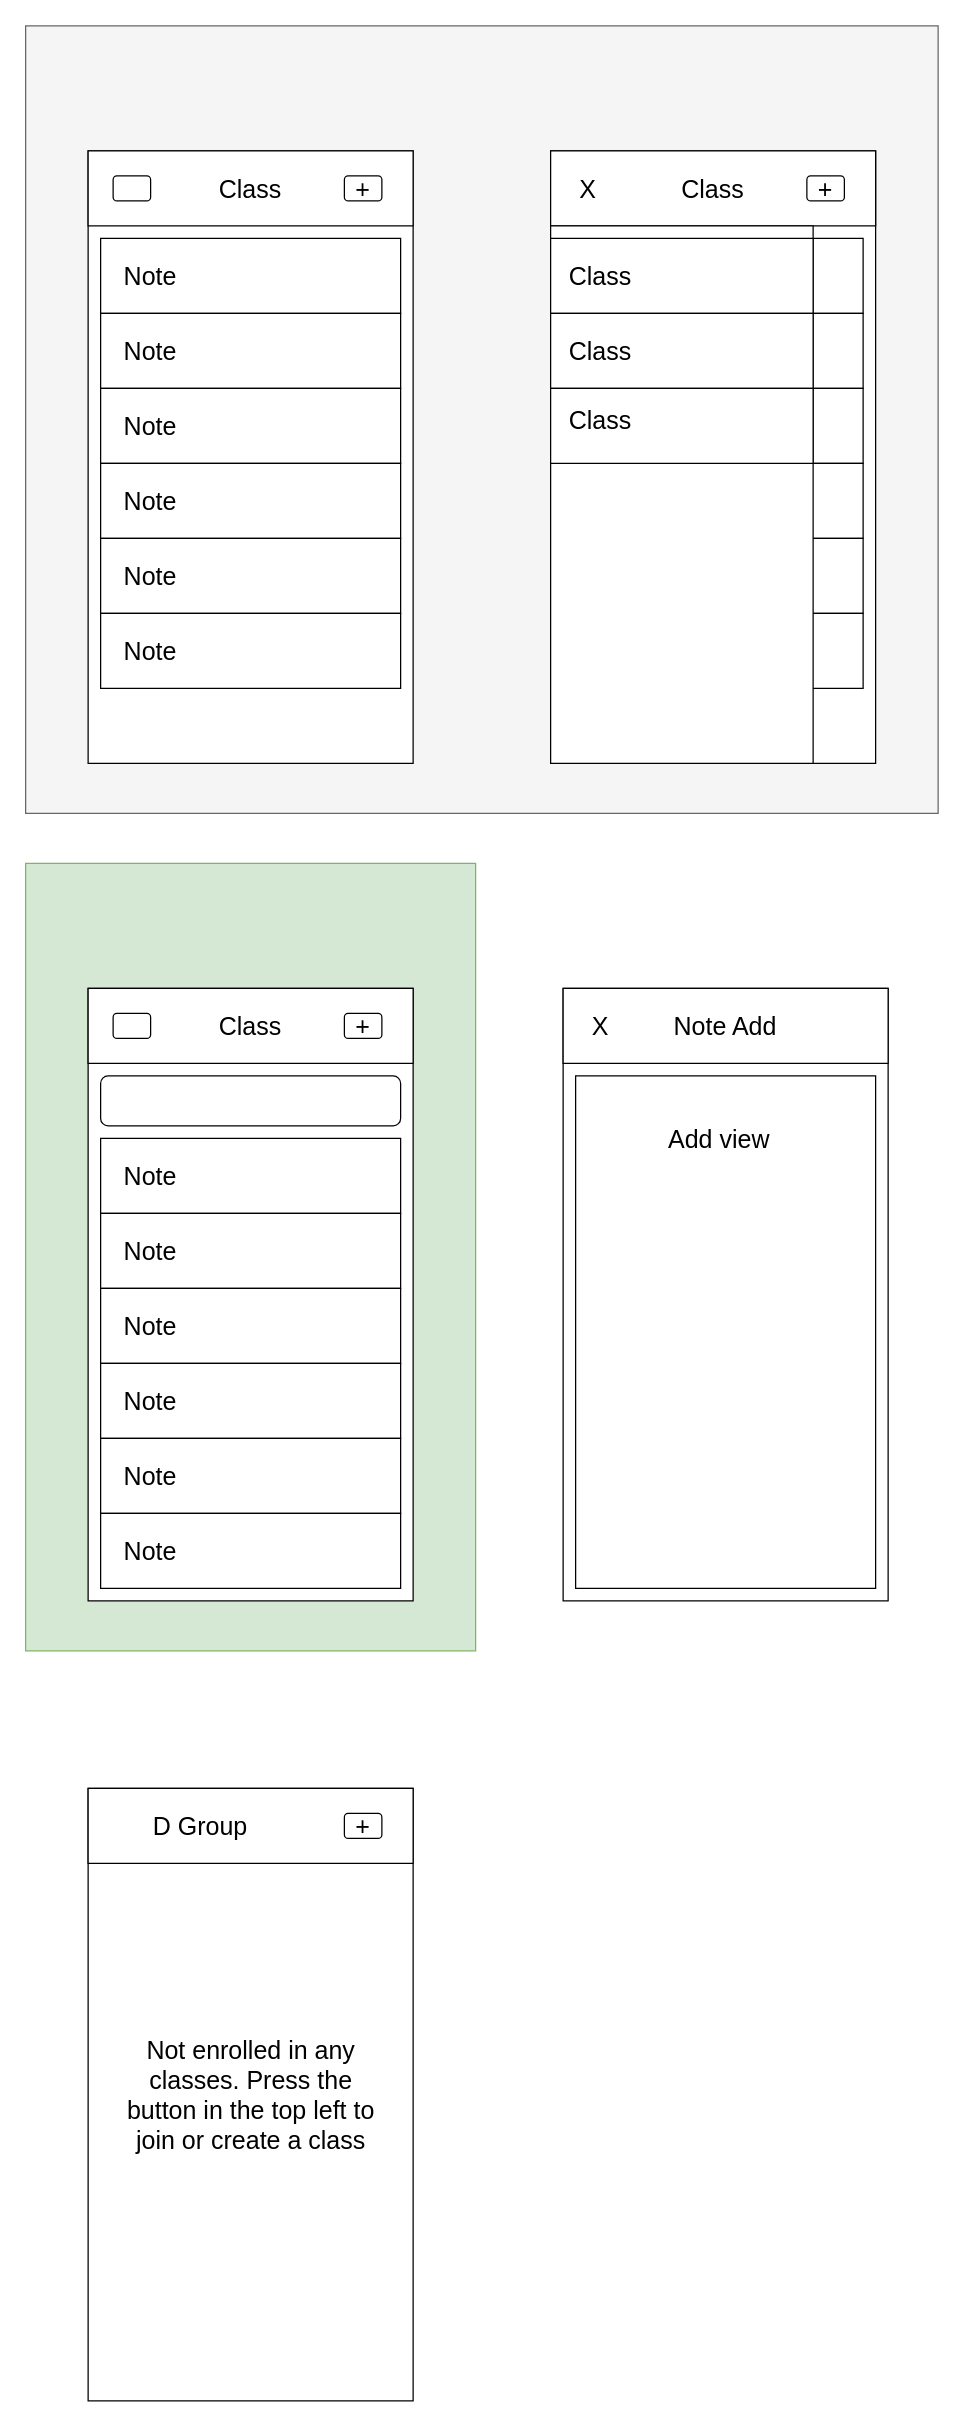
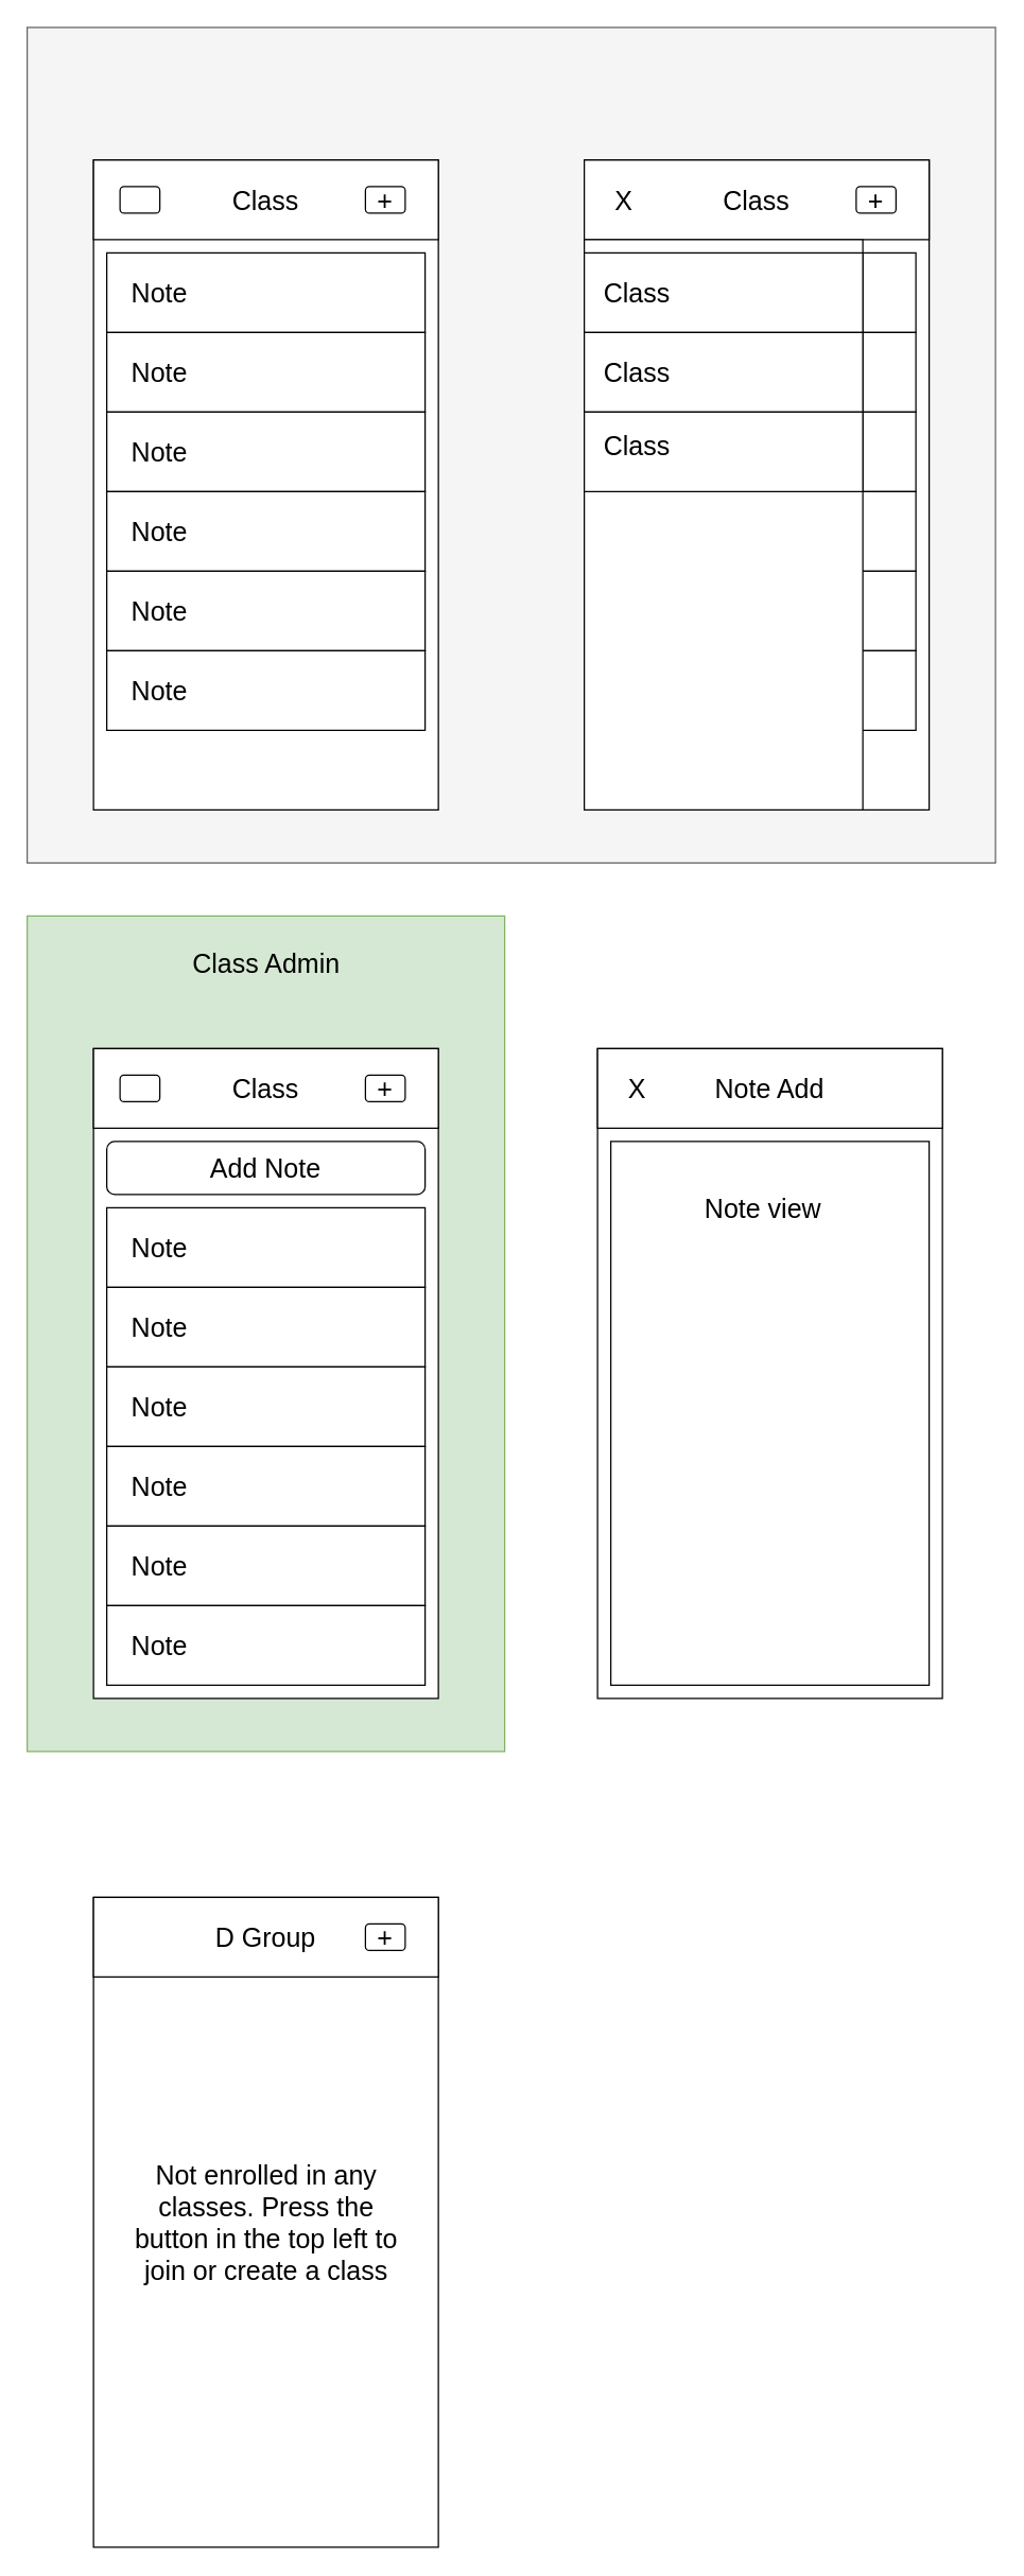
  <mxCell id="0" />
  <mxCell id="1" parent="0" />
  <mxCell id="2" value="" style="rounded=0;whiteSpace=wrap;html=1;fontSize=20;strokeColor=#666666;fillColor=#f5f5f5;fontColor=#333333;" vertex="1" parent="1"><mxGeometry x="20" y="20" width="730" height="630" as="geometry" /></mxCell>
  <mxCell id="3" value="" style="rounded=0;whiteSpace=wrap;html=1;" vertex="1" parent="1"><mxGeometry x="70" y="120" width="260" height="490" as="geometry" /></mxCell>
  <mxCell id="4" value="" style="rounded=0;whiteSpace=wrap;html=1;fontSize=20;strokeColor=default;" vertex="1" parent="1"><mxGeometry x="70" y="120" width="260" height="60" as="geometry" /></mxCell>
  <mxCell id="5" value="" style="rounded=1;whiteSpace=wrap;html=1;" vertex="1" parent="1"><mxGeometry x="90" y="140" width="30" height="20" as="geometry" /></mxCell>
  <mxCell id="6" value="&lt;font style=&quot;font-size: 20px&quot;&gt;Class&lt;/font&gt;" style="text;html=1;strokeColor=none;fillColor=none;align=center;verticalAlign=middle;whiteSpace=wrap;rounded=0;" vertex="1" parent="1"><mxGeometry x="170" y="135" width="60" height="30" as="geometry" /></mxCell>
  <mxCell id="7" value="" style="rounded=1;whiteSpace=wrap;html=1;fontSize=20;strokeColor=default;" vertex="1" parent="1"><mxGeometry x="275" y="140" width="30" height="20" as="geometry" /></mxCell>
  <mxCell id="8" value="+" style="text;html=1;strokeColor=none;fillColor=none;align=center;verticalAlign=middle;whiteSpace=wrap;rounded=0;fontSize=20;" vertex="1" parent="1"><mxGeometry x="260" y="135" width="60" height="30" as="geometry" /></mxCell>
  <mxCell id="9" value="" style="rounded=0;whiteSpace=wrap;html=1;fontSize=20;strokeColor=default;" vertex="1" parent="1"><mxGeometry x="80" y="190" width="240" height="60" as="geometry" /></mxCell>
  <mxCell id="10" value="" style="rounded=0;whiteSpace=wrap;html=1;fontSize=20;strokeColor=default;" vertex="1" parent="1"><mxGeometry x="80" y="250" width="240" height="60" as="geometry" /></mxCell>
  <mxCell id="11" value="" style="rounded=0;whiteSpace=wrap;html=1;fontSize=20;strokeColor=default;" vertex="1" parent="1"><mxGeometry x="80" y="310" width="240" height="60" as="geometry" /></mxCell>
  <mxCell id="12" value="" style="rounded=0;whiteSpace=wrap;html=1;fontSize=20;strokeColor=default;" vertex="1" parent="1"><mxGeometry x="80" y="370" width="240" height="60" as="geometry" /></mxCell>
  <mxCell id="13" value="" style="rounded=0;whiteSpace=wrap;html=1;fontSize=20;strokeColor=default;" vertex="1" parent="1"><mxGeometry x="80" y="430" width="240" height="60" as="geometry" /></mxCell>
  <mxCell id="14" value="" style="rounded=0;whiteSpace=wrap;html=1;fontSize=20;strokeColor=default;" vertex="1" parent="1"><mxGeometry x="80" y="490" width="240" height="60" as="geometry" /></mxCell>
  <mxCell id="15" value="Note" style="text;html=1;strokeColor=none;fillColor=none;align=center;verticalAlign=middle;whiteSpace=wrap;rounded=0;fontSize=20;" vertex="1" parent="1"><mxGeometry x="90" y="205" width="60" height="30" as="geometry" /></mxCell>
  <mxCell id="16" value="Note" style="text;html=1;strokeColor=none;fillColor=none;align=center;verticalAlign=middle;whiteSpace=wrap;rounded=0;fontSize=20;" vertex="1" parent="1"><mxGeometry x="90" y="265" width="60" height="30" as="geometry" /></mxCell>
  <mxCell id="17" value="Note" style="text;html=1;strokeColor=none;fillColor=none;align=center;verticalAlign=middle;whiteSpace=wrap;rounded=0;fontSize=20;" vertex="1" parent="1"><mxGeometry x="90" y="325" width="60" height="30" as="geometry" /></mxCell>
  <mxCell id="18" value="Note" style="text;html=1;strokeColor=none;fillColor=none;align=center;verticalAlign=middle;whiteSpace=wrap;rounded=0;fontSize=20;" vertex="1" parent="1"><mxGeometry x="90" y="385" width="60" height="30" as="geometry" /></mxCell>
  <mxCell id="19" value="Note" style="text;html=1;strokeColor=none;fillColor=none;align=center;verticalAlign=middle;whiteSpace=wrap;rounded=0;fontSize=20;" vertex="1" parent="1"><mxGeometry x="90" y="445" width="60" height="30" as="geometry" /></mxCell>
  <mxCell id="20" value="Note" style="text;html=1;strokeColor=none;fillColor=none;align=center;verticalAlign=middle;whiteSpace=wrap;rounded=0;fontSize=20;" vertex="1" parent="1"><mxGeometry x="90" y="505" width="60" height="30" as="geometry" /></mxCell>
  <mxCell id="21" value="" style="rounded=0;whiteSpace=wrap;html=1;" vertex="1" parent="1"><mxGeometry x="440" y="120" width="260" height="490" as="geometry" /></mxCell>
  <mxCell id="22" value="" style="rounded=0;whiteSpace=wrap;html=1;fontSize=20;strokeColor=default;" vertex="1" parent="1"><mxGeometry x="440" y="120" width="260" height="60" as="geometry" /></mxCell>
  <mxCell id="23" value="&lt;font style=&quot;font-size: 20px&quot;&gt;Class&lt;/font&gt;" style="text;html=1;strokeColor=none;fillColor=none;align=center;verticalAlign=middle;whiteSpace=wrap;rounded=0;" vertex="1" parent="1"><mxGeometry x="540" y="135" width="60" height="30" as="geometry" /></mxCell>
  <mxCell id="24" value="" style="rounded=1;whiteSpace=wrap;html=1;fontSize=20;strokeColor=default;" vertex="1" parent="1"><mxGeometry x="645" y="140" width="30" height="20" as="geometry" /></mxCell>
  <mxCell id="25" value="+" style="text;html=1;strokeColor=none;fillColor=none;align=center;verticalAlign=middle;whiteSpace=wrap;rounded=0;fontSize=20;" vertex="1" parent="1"><mxGeometry x="630" y="135" width="60" height="30" as="geometry" /></mxCell>
  <mxCell id="26" value="" style="rounded=0;whiteSpace=wrap;html=1;fontSize=20;strokeColor=default;" vertex="1" parent="1"><mxGeometry x="450" y="190" width="240" height="60" as="geometry" /></mxCell>
  <mxCell id="27" value="" style="rounded=0;whiteSpace=wrap;html=1;fontSize=20;strokeColor=default;" vertex="1" parent="1"><mxGeometry x="450" y="250" width="240" height="60" as="geometry" /></mxCell>
  <mxCell id="28" value="" style="rounded=0;whiteSpace=wrap;html=1;fontSize=20;strokeColor=default;" vertex="1" parent="1"><mxGeometry x="450" y="310" width="240" height="60" as="geometry" /></mxCell>
  <mxCell id="29" value="" style="rounded=0;whiteSpace=wrap;html=1;fontSize=20;strokeColor=default;" vertex="1" parent="1"><mxGeometry x="450" y="370" width="240" height="60" as="geometry" /></mxCell>
  <mxCell id="30" value="" style="rounded=0;whiteSpace=wrap;html=1;fontSize=20;strokeColor=default;" vertex="1" parent="1"><mxGeometry x="450" y="430" width="240" height="60" as="geometry" /></mxCell>
  <mxCell id="31" value="" style="rounded=0;whiteSpace=wrap;html=1;fontSize=20;strokeColor=default;" vertex="1" parent="1"><mxGeometry x="450" y="490" width="240" height="60" as="geometry" /></mxCell>
  <mxCell id="32" value="Note" style="text;html=1;strokeColor=none;fillColor=none;align=center;verticalAlign=middle;whiteSpace=wrap;rounded=0;fontSize=20;" vertex="1" parent="1"><mxGeometry x="540" y="205" width="60" height="30" as="geometry" /></mxCell>
  <mxCell id="33" value="Note" style="text;html=1;strokeColor=none;fillColor=none;align=center;verticalAlign=middle;whiteSpace=wrap;rounded=0;fontSize=20;" vertex="1" parent="1"><mxGeometry x="540" y="265" width="60" height="30" as="geometry" /></mxCell>
  <mxCell id="34" value="Note" style="text;html=1;strokeColor=none;fillColor=none;align=center;verticalAlign=middle;whiteSpace=wrap;rounded=0;fontSize=20;" vertex="1" parent="1"><mxGeometry x="540" y="325" width="60" height="30" as="geometry" /></mxCell>
  <mxCell id="35" value="Note" style="text;html=1;strokeColor=none;fillColor=none;align=center;verticalAlign=middle;whiteSpace=wrap;rounded=0;fontSize=20;" vertex="1" parent="1"><mxGeometry x="540" y="385" width="60" height="30" as="geometry" /></mxCell>
  <mxCell id="36" value="Note" style="text;html=1;strokeColor=none;fillColor=none;align=center;verticalAlign=middle;whiteSpace=wrap;rounded=0;fontSize=20;" vertex="1" parent="1"><mxGeometry x="540" y="445" width="60" height="30" as="geometry" /></mxCell>
  <mxCell id="37" value="Note" style="text;html=1;strokeColor=none;fillColor=none;align=center;verticalAlign=middle;whiteSpace=wrap;rounded=0;fontSize=20;" vertex="1" parent="1"><mxGeometry x="540" y="505" width="60" height="30" as="geometry" /></mxCell>
  <mxCell id="38" value="" style="rounded=0;whiteSpace=wrap;html=1;fontSize=20;strokeColor=default;" vertex="1" parent="1"><mxGeometry x="440" y="180" width="210" height="430" as="geometry" /></mxCell>
  <mxCell id="39" value="X" style="text;html=1;strokeColor=none;fillColor=none;align=center;verticalAlign=middle;whiteSpace=wrap;rounded=0;fontSize=20;" vertex="1" parent="1"><mxGeometry x="440" y="135" width="60" height="30" as="geometry" /></mxCell>
  <mxCell id="40" value="" style="rounded=0;whiteSpace=wrap;html=1;fontSize=20;strokeColor=default;" vertex="1" parent="1"><mxGeometry x="440" y="190" width="210" height="60" as="geometry" /></mxCell>
  <mxCell id="41" value="" style="rounded=0;whiteSpace=wrap;html=1;fontSize=20;strokeColor=default;" vertex="1" parent="1"><mxGeometry x="440" y="250" width="210" height="60" as="geometry" /></mxCell>
  <mxCell id="42" value="" style="rounded=0;whiteSpace=wrap;html=1;fontSize=20;strokeColor=default;" vertex="1" parent="1"><mxGeometry x="440" y="310" width="210" height="60" as="geometry" /></mxCell>
  <mxCell id="43" value="Class" style="text;html=1;strokeColor=none;fillColor=none;align=center;verticalAlign=middle;whiteSpace=wrap;rounded=0;fontSize=20;" vertex="1" parent="1"><mxGeometry x="450" y="205" width="60" height="30" as="geometry" /></mxCell>
  <mxCell id="44" value="Class" style="text;html=1;strokeColor=none;fillColor=none;align=center;verticalAlign=middle;whiteSpace=wrap;rounded=0;fontSize=20;" vertex="1" parent="1"><mxGeometry x="450" y="265" width="60" height="30" as="geometry" /></mxCell>
  <mxCell id="45" value="Class" style="text;html=1;strokeColor=none;fillColor=none;align=center;verticalAlign=middle;whiteSpace=wrap;rounded=0;fontSize=20;" vertex="1" parent="1"><mxGeometry x="450" y="320" width="60" height="30" as="geometry" /></mxCell>
  <mxCell id="46" value="" style="rounded=0;whiteSpace=wrap;html=1;fontSize=20;strokeColor=#82b366;fillColor=#d5e8d4;" vertex="1" parent="1"><mxGeometry x="20" y="690" width="360" height="630" as="geometry" /></mxCell>
  <mxCell id="47" value="" style="rounded=0;whiteSpace=wrap;html=1;" vertex="1" parent="1"><mxGeometry x="70" y="790" width="260" height="490" as="geometry" /></mxCell>
  <mxCell id="48" value="" style="rounded=0;whiteSpace=wrap;html=1;fontSize=20;strokeColor=default;" vertex="1" parent="1"><mxGeometry x="70" y="790" width="260" height="60" as="geometry" /></mxCell>
  <mxCell id="49" value="" style="rounded=1;whiteSpace=wrap;html=1;" vertex="1" parent="1"><mxGeometry x="90" y="810" width="30" height="20" as="geometry" /></mxCell>
  <mxCell id="50" value="&lt;font style=&quot;font-size: 20px&quot;&gt;Class&lt;/font&gt;" style="text;html=1;strokeColor=none;fillColor=none;align=center;verticalAlign=middle;whiteSpace=wrap;rounded=0;" vertex="1" parent="1"><mxGeometry x="170" y="805" width="60" height="30" as="geometry" /></mxCell>
  <mxCell id="51" value="" style="rounded=1;whiteSpace=wrap;html=1;fontSize=20;strokeColor=default;" vertex="1" parent="1"><mxGeometry x="275" y="810" width="30" height="20" as="geometry" /></mxCell>
  <mxCell id="52" value="+" style="text;html=1;strokeColor=none;fillColor=none;align=center;verticalAlign=middle;whiteSpace=wrap;rounded=0;fontSize=20;" vertex="1" parent="1"><mxGeometry x="260" y="805" width="60" height="30" as="geometry" /></mxCell>
  <mxCell id="53" value="" style="rounded=0;whiteSpace=wrap;html=1;fontSize=20;strokeColor=default;" vertex="1" parent="1"><mxGeometry x="80" y="910" width="240" height="60" as="geometry" /></mxCell>
  <mxCell id="54" value="" style="rounded=0;whiteSpace=wrap;html=1;fontSize=20;strokeColor=default;" vertex="1" parent="1"><mxGeometry x="80" y="970" width="240" height="60" as="geometry" /></mxCell>
  <mxCell id="55" value="" style="rounded=0;whiteSpace=wrap;html=1;fontSize=20;strokeColor=default;" vertex="1" parent="1"><mxGeometry x="80" y="1030" width="240" height="60" as="geometry" /></mxCell>
  <mxCell id="56" value="" style="rounded=0;whiteSpace=wrap;html=1;fontSize=20;strokeColor=default;" vertex="1" parent="1"><mxGeometry x="80" y="1090" width="240" height="60" as="geometry" /></mxCell>
  <mxCell id="57" value="" style="rounded=0;whiteSpace=wrap;html=1;fontSize=20;strokeColor=default;" vertex="1" parent="1"><mxGeometry x="80" y="1150" width="240" height="60" as="geometry" /></mxCell>
  <mxCell id="58" value="" style="rounded=0;whiteSpace=wrap;html=1;fontSize=20;strokeColor=default;" vertex="1" parent="1"><mxGeometry x="80" y="1210" width="240" height="60" as="geometry" /></mxCell>
  <mxCell id="59" value="Note" style="text;html=1;strokeColor=none;fillColor=none;align=center;verticalAlign=middle;whiteSpace=wrap;rounded=0;fontSize=20;" vertex="1" parent="1"><mxGeometry x="90" y="925" width="60" height="30" as="geometry" /></mxCell>
  <mxCell id="60" value="Note" style="text;html=1;strokeColor=none;fillColor=none;align=center;verticalAlign=middle;whiteSpace=wrap;rounded=0;fontSize=20;" vertex="1" parent="1"><mxGeometry x="90" y="985" width="60" height="30" as="geometry" /></mxCell>
  <mxCell id="61" value="Note" style="text;html=1;strokeColor=none;fillColor=none;align=center;verticalAlign=middle;whiteSpace=wrap;rounded=0;fontSize=20;" vertex="1" parent="1"><mxGeometry x="90" y="1045" width="60" height="30" as="geometry" /></mxCell>
  <mxCell id="62" value="Note" style="text;html=1;strokeColor=none;fillColor=none;align=center;verticalAlign=middle;whiteSpace=wrap;rounded=0;fontSize=20;" vertex="1" parent="1"><mxGeometry x="90" y="1105" width="60" height="30" as="geometry" /></mxCell>
  <mxCell id="63" value="Note" style="text;html=1;strokeColor=none;fillColor=none;align=center;verticalAlign=middle;whiteSpace=wrap;rounded=0;fontSize=20;" vertex="1" parent="1"><mxGeometry x="90" y="1165" width="60" height="30" as="geometry" /></mxCell>
  <mxCell id="64" value="Note" style="text;html=1;strokeColor=none;fillColor=none;align=center;verticalAlign=middle;whiteSpace=wrap;rounded=0;fontSize=20;" vertex="1" parent="1"><mxGeometry x="90" y="1225" width="60" height="30" as="geometry" /></mxCell>
  <mxCell id="65" value="" style="rounded=1;whiteSpace=wrap;html=1;fontSize=20;strokeColor=default;" vertex="1" parent="1"><mxGeometry x="80" y="860" width="240" height="40" as="geometry" /></mxCell>
+ <mxCell id="66" value="Add Note" style="text;html=1;strokeColor=none;fillColor=none;align=center;verticalAlign=middle;whiteSpace=wrap;rounded=0;fontSize=20;" vertex="1" parent="1"><mxGeometry x="140" y="865" width="120" height="30" as="geometry" /></mxCell>
+ <mxCell id="67" value="Class Admin" style="text;html=1;align=center;verticalAlign=middle;resizable=0;points=[];autosize=1;strokeColor=none;fillColor=none;fontSize=20;" vertex="1" parent="1"><mxGeometry x="135" y="710" width="130" height="30" as="geometry" /></mxCell>
  <mxCell id="68" value="" style="rounded=0;whiteSpace=wrap;html=1;" vertex="1" parent="1"><mxGeometry x="450" y="790" width="260" height="490" as="geometry" /></mxCell>
  <mxCell id="69" value="" style="rounded=0;whiteSpace=wrap;html=1;fontSize=20;strokeColor=default;" vertex="1" parent="1"><mxGeometry x="450" y="790" width="260" height="60" as="geometry" /></mxCell>
  <mxCell id="70" value="&lt;font style=&quot;font-size: 20px&quot;&gt;Note Add&lt;/font&gt;" style="text;html=1;strokeColor=none;fillColor=none;align=center;verticalAlign=middle;whiteSpace=wrap;rounded=0;" vertex="1" parent="1"><mxGeometry x="520" y="805" width="120" height="30" as="geometry" /></mxCell>
  <mxCell id="71" value="X" style="text;html=1;strokeColor=none;fillColor=none;align=center;verticalAlign=middle;whiteSpace=wrap;rounded=0;fontSize=20;" vertex="1" parent="1"><mxGeometry x="450" y="805" width="60" height="30" as="geometry" /></mxCell>
  <mxCell id="72" value="" style="rounded=0;whiteSpace=wrap;html=1;fontSize=20;strokeColor=default;" vertex="1" parent="1"><mxGeometry x="460" y="860" width="240" height="410" as="geometry" /></mxCell>
- <mxCell id="73" value="Add view" style="text;html=1;strokeColor=none;fillColor=none;align=center;verticalAlign=middle;whiteSpace=wrap;rounded=0;fontSize=20;" vertex="1" parent="1"><mxGeometry x="520" y="895" width="110" height="30" as="geometry" /></mxCell>
+ <mxCell id="73" value="Note view" style="text;html=1;strokeColor=none;fillColor=none;align=center;verticalAlign=middle;whiteSpace=wrap;rounded=0;fontSize=20;" vertex="1" parent="1"><mxGeometry x="520" y="895" width="110" height="30" as="geometry" /></mxCell>
  <mxCell id="74" value="" style="rounded=0;whiteSpace=wrap;html=1;" vertex="1" parent="1"><mxGeometry x="70" y="1430" width="260" height="490" as="geometry" /></mxCell>
  <mxCell id="75" value="" style="rounded=0;whiteSpace=wrap;html=1;fontSize=20;strokeColor=default;" vertex="1" parent="1"><mxGeometry x="70" y="1430" width="260" height="60" as="geometry" /></mxCell>
- <mxCell id="76" value="&lt;font style=&quot;font-size: 20px&quot;&gt;D Group&lt;/font&gt;" style="text;html=1;strokeColor=none;fillColor=none;align=center;verticalAlign=middle;whiteSpace=wrap;rounded=0;" vertex="1" parent="1"><mxGeometry x="120" y="1445" width="80" height="30" as="geometry" /></mxCell>
+ <mxCell id="76" value="&lt;font style=&quot;font-size: 20px&quot;&gt;D Group&lt;/font&gt;" style="text;html=1;strokeColor=none;fillColor=none;align=center;verticalAlign=middle;whiteSpace=wrap;rounded=0;" vertex="1" parent="1"><mxGeometry x="160" y="1445" width="80" height="30" as="geometry" /></mxCell>
  <mxCell id="77" value="" style="rounded=1;whiteSpace=wrap;html=1;fontSize=20;strokeColor=default;" vertex="1" parent="1"><mxGeometry x="275" y="1450" width="30" height="20" as="geometry" /></mxCell>
  <mxCell id="78" value="+" style="text;html=1;strokeColor=none;fillColor=none;align=center;verticalAlign=middle;whiteSpace=wrap;rounded=0;fontSize=20;" vertex="1" parent="1"><mxGeometry x="260" y="1445" width="60" height="30" as="geometry" /></mxCell>
  <mxCell id="79" value="Not enrolled in any classes. Press the button in the top left to join or create a class" style="text;html=1;strokeColor=none;fillColor=none;align=center;verticalAlign=middle;whiteSpace=wrap;rounded=0;fontSize=20;" vertex="1" parent="1"><mxGeometry x="97.5" y="1580" width="205" height="190" as="geometry" /></mxCell>
